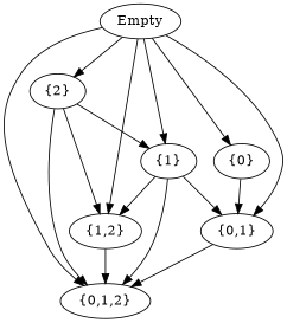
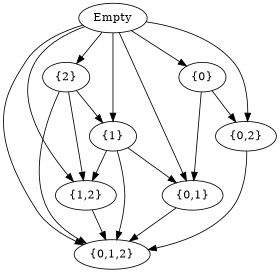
  digraph {
    n1 [label=Empty]
    n2 [label="{0}"]
    n3 [label="{1}"]
    n4 [label="{2}"]
    n5 [label="{0,1}"]
+   n6 [label="{0,2}"]
    n7 [label="{1,2}"]
    n8 [label="{0,1,2}"]
    n1 -> n2
    n1 -> n3
    n1 -> n4
    n1 -> n5
+   n1 -> n6
    n1 -> n7
    n1 -> n8
    n2 -> n5
+   n2 -> n6
    n3 -> n5
    n3 -> n7
    n3 -> n8
    n4 -> n3
    n4 -> n7
    n4 -> n8
    n5 -> n8
+   n6 -> n8
    n7 -> n8
  }
